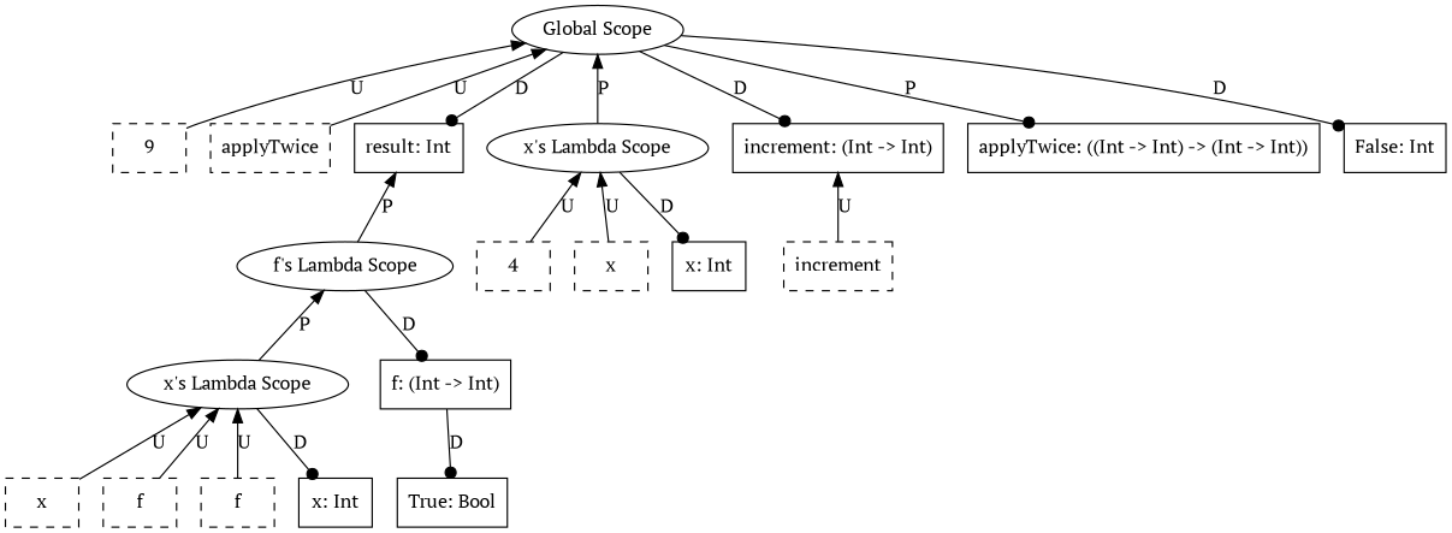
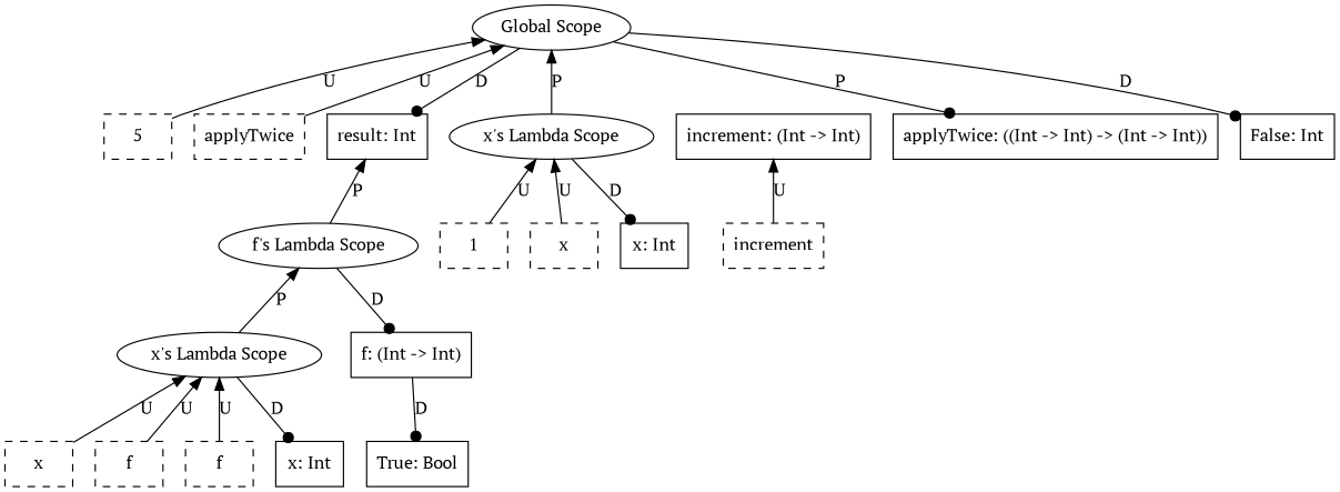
  graph {
    fontname="PT Serif"
    node [fontname="PT Serif" shape=box]
    edge [dir=back fontname="PT Serif"]
-   n1 [label=9 style=dashed]
+   n1 [label=5 style=dashed]
    n2 [label=increment style=dashed]
    n3 [label=applyTwice style=dashed]
    n4 [label="result: Int"]
    n5 [label="f's Lambda Scope" shape=ellipse]
-   n6 [label=4 style=dashed]
+   n6 [label=1 style=dashed]
    n7 [label=x style=dashed]
    n8 [label="x: Int"]
    n9 [label="x's Lambda Scope" shape=ellipse]
    n10 [label="increment: (Int -> Int)"]
    n11 [label=x style=dashed]
    n12 [label=f style=dashed]
    n13 [label=f style=dashed]
    n14 [label="x: Int"]
    n15 [label="x's Lambda Scope" shape=ellipse]
    n16 [label="f: (Int -> Int)"]
    n17 [label="True: Bool"]
    n18 [label="applyTwice: ((Int -> Int) -> (Int -> Int))"]
    n19 [label="False: Int"]
    n20 [label="Global Scope" shape=ellipse]
    n4 -- n5 [label=P]
    n5 -- n15 [label=P]
    n5 -- n16 [arrowhead=dot dir=forward label=D]
    n9 -- n6 [label=U]
    n9 -- n7 [label=U]
    n9 -- n8 [arrowhead=dot dir=forward label=D]
    n10 -- n2 [label=U]
    n15 -- n11 [label=U]
    n15 -- n12 [label=U]
    n15 -- n13 [label=U]
    n15 -- n14 [arrowhead=dot dir=forward label=D]
    n16 -- n17 [arrowhead=dot dir=forward label=D]
    n20 -- n1 [label=U]
    n20 -- n3 [label=U]
    n20 -- n4 [arrowhead=dot dir=forward label=D]
    n20 -- n9 [label=P]
-   n20 -- n10 [arrowhead=dot dir=forward label=D]
    n20 -- n18 [arrowhead=dot dir=forward label=P]
    n20 -- n19 [arrowhead=dot dir=forward label=D]
  }
